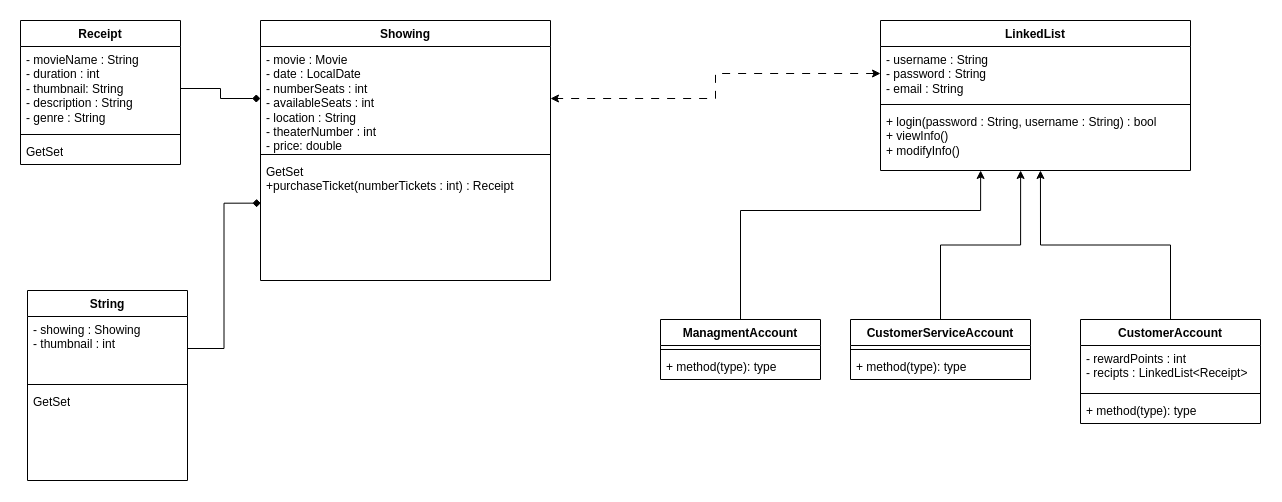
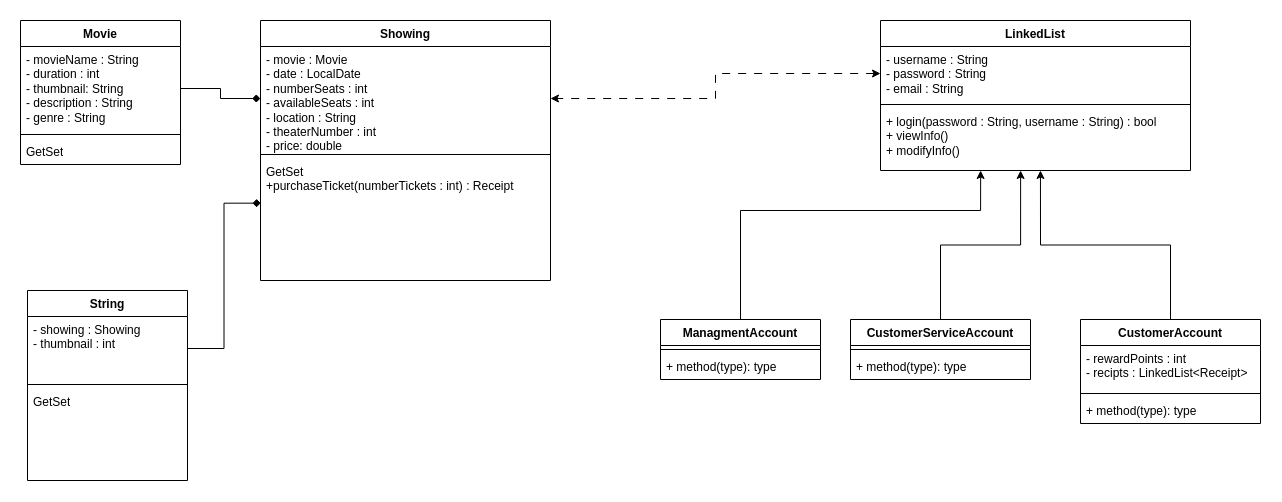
  <mxCell id="0" />
  <mxCell id="1" parent="0" />
  <mxCell id="2" value="LinkedList" style="swimlane;fontStyle=1;align=center;verticalAlign=top;childLayout=stackLayout;horizontal=1;startSize=26;horizontalStack=0;resizeParent=1;resizeParentMax=0;resizeLast=0;collapsible=1;marginBottom=0;whiteSpace=wrap;html=1;" parent="1" vertex="1"><mxGeometry x="880" y="20" width="310" height="150" as="geometry" /></mxCell>
  <mxCell id="3" value="- username : String&lt;div&gt;- password : String&lt;/div&gt;&lt;div&gt;- email : String&lt;/div&gt;" style="text;strokeColor=none;fillColor=none;align=left;verticalAlign=top;spacingLeft=4;spacingRight=4;overflow=hidden;rotatable=0;points=[[0,0.5],[1,0.5]];portConstraint=eastwest;whiteSpace=wrap;html=1;" parent="2" vertex="1"><mxGeometry y="26" width="310" height="54" as="geometry" /></mxCell>
  <mxCell id="4" value="" style="line;strokeWidth=1;fillColor=none;align=left;verticalAlign=middle;spacingTop=-1;spacingLeft=3;spacingRight=3;rotatable=0;labelPosition=right;points=[];portConstraint=eastwest;strokeColor=inherit;" parent="2" vertex="1"><mxGeometry y="80" width="310" height="8" as="geometry" /></mxCell>
  <mxCell id="5" value="+ login(password : String, username : String) : bool&lt;div&gt;+ viewInfo()&lt;/div&gt;&lt;div&gt;+ modifyInfo()&lt;/div&gt;" style="text;strokeColor=none;fillColor=none;align=left;verticalAlign=top;spacingLeft=4;spacingRight=4;overflow=hidden;rotatable=0;points=[[0,0.5],[1,0.5]];portConstraint=eastwest;whiteSpace=wrap;html=1;" parent="2" vertex="1"><mxGeometry y="88" width="310" height="62" as="geometry" /></mxCell>
  <mxCell id="6" value="CustomerAccount" style="swimlane;fontStyle=1;align=center;verticalAlign=top;childLayout=stackLayout;horizontal=1;startSize=26;horizontalStack=0;resizeParent=1;resizeParentMax=0;resizeLast=0;collapsible=1;marginBottom=0;whiteSpace=wrap;html=1;" parent="1" vertex="1"><mxGeometry x="1080" y="319" width="180" height="104" as="geometry" /></mxCell>
  <mxCell id="7" value="- rewardPoints : int&lt;div&gt;- recipts : LinkedList&amp;lt;Receipt&amp;gt;&lt;/div&gt;" style="text;strokeColor=none;fillColor=none;align=left;verticalAlign=top;spacingLeft=4;spacingRight=4;overflow=hidden;rotatable=0;points=[[0,0.5],[1,0.5]];portConstraint=eastwest;whiteSpace=wrap;html=1;" parent="6" vertex="1"><mxGeometry y="26" width="180" height="44" as="geometry" /></mxCell>
  <mxCell id="8" value="" style="line;strokeWidth=1;fillColor=none;align=left;verticalAlign=middle;spacingTop=-1;spacingLeft=3;spacingRight=3;rotatable=0;labelPosition=right;points=[];portConstraint=eastwest;strokeColor=inherit;" parent="6" vertex="1"><mxGeometry y="70" width="180" height="8" as="geometry" /></mxCell>
  <mxCell id="9" value="+ method(type): type" style="text;strokeColor=none;fillColor=none;align=left;verticalAlign=top;spacingLeft=4;spacingRight=4;overflow=hidden;rotatable=0;points=[[0,0.5],[1,0.5]];portConstraint=eastwest;whiteSpace=wrap;html=1;" parent="6" vertex="1"><mxGeometry y="78" width="180" height="26" as="geometry" /></mxCell>
  <mxCell id="10" value="CustomerServiceAccount" style="swimlane;fontStyle=1;align=center;verticalAlign=top;childLayout=stackLayout;horizontal=1;startSize=26;horizontalStack=0;resizeParent=1;resizeParentMax=0;resizeLast=0;collapsible=1;marginBottom=0;whiteSpace=wrap;html=1;" parent="1" vertex="1"><mxGeometry x="850" y="319" width="180" height="60" as="geometry" /></mxCell>
  <mxCell id="11" value="" style="line;strokeWidth=1;fillColor=none;align=left;verticalAlign=middle;spacingTop=-1;spacingLeft=3;spacingRight=3;rotatable=0;labelPosition=right;points=[];portConstraint=eastwest;strokeColor=inherit;" parent="10" vertex="1"><mxGeometry y="26" width="180" height="8" as="geometry" /></mxCell>
  <mxCell id="12" value="+ method(type): type" style="text;strokeColor=none;fillColor=none;align=left;verticalAlign=top;spacingLeft=4;spacingRight=4;overflow=hidden;rotatable=0;points=[[0,0.5],[1,0.5]];portConstraint=eastwest;whiteSpace=wrap;html=1;" parent="10" vertex="1"><mxGeometry y="34" width="180" height="26" as="geometry" /></mxCell>
  <mxCell id="13" value="ManagmentAccount" style="swimlane;fontStyle=1;align=center;verticalAlign=top;childLayout=stackLayout;horizontal=1;startSize=26;horizontalStack=0;resizeParent=1;resizeParentMax=0;resizeLast=0;collapsible=1;marginBottom=0;whiteSpace=wrap;html=1;" parent="1" vertex="1"><mxGeometry x="660" y="319" width="160" height="60" as="geometry" /></mxCell>
  <mxCell id="14" value="" style="line;strokeWidth=1;fillColor=none;align=left;verticalAlign=middle;spacingTop=-1;spacingLeft=3;spacingRight=3;rotatable=0;labelPosition=right;points=[];portConstraint=eastwest;strokeColor=inherit;" parent="13" vertex="1"><mxGeometry y="26" width="160" height="8" as="geometry" /></mxCell>
  <mxCell id="15" value="+ method(type): type" style="text;strokeColor=none;fillColor=none;align=left;verticalAlign=top;spacingLeft=4;spacingRight=4;overflow=hidden;rotatable=0;points=[[0,0.5],[1,0.5]];portConstraint=eastwest;whiteSpace=wrap;html=1;" parent="13" vertex="1"><mxGeometry y="34" width="160" height="26" as="geometry" /></mxCell>
  <mxCell id="16" value="Showing" style="swimlane;fontStyle=1;align=center;verticalAlign=top;childLayout=stackLayout;horizontal=1;startSize=26;horizontalStack=0;resizeParent=1;resizeParentMax=0;resizeLast=0;collapsible=1;marginBottom=0;whiteSpace=wrap;html=1;" parent="1" vertex="1"><mxGeometry x="260" y="20" width="290" height="260" as="geometry" /></mxCell>
  <mxCell id="17" value="- movie : Movie&lt;div&gt;- date : LocalDate&lt;/div&gt;&lt;div&gt;- numberSeats : int&lt;/div&gt;&lt;div&gt;- availableSeats : int&lt;/div&gt;&lt;div&gt;- location : String&lt;/div&gt;&lt;div&gt;- theaterNumber : int&lt;/div&gt;&lt;div&gt;- price: double&lt;/div&gt;" style="text;strokeColor=none;fillColor=none;align=left;verticalAlign=top;spacingLeft=4;spacingRight=4;overflow=hidden;rotatable=0;points=[[0,0.5],[1,0.5]];portConstraint=eastwest;whiteSpace=wrap;html=1;" parent="16" vertex="1"><mxGeometry y="26" width="290" height="104" as="geometry" /></mxCell>
  <mxCell id="18" value="" style="line;strokeWidth=1;fillColor=none;align=left;verticalAlign=middle;spacingTop=-1;spacingLeft=3;spacingRight=3;rotatable=0;labelPosition=right;points=[];portConstraint=eastwest;strokeColor=inherit;" parent="16" vertex="1"><mxGeometry y="130" width="290" height="8" as="geometry" /></mxCell>
  <mxCell id="19" value="GetSet&lt;div&gt;+purchaseTicket(numberTickets : int) : Receipt&lt;/div&gt;&lt;div&gt;&lt;br&gt;&lt;/div&gt;" style="text;strokeColor=none;fillColor=none;align=left;verticalAlign=top;spacingLeft=4;spacingRight=4;overflow=hidden;rotatable=0;points=[[0,0.5],[1,0.5]];portConstraint=eastwest;whiteSpace=wrap;html=1;" parent="16" vertex="1"><mxGeometry y="138" width="290" height="122" as="geometry" /></mxCell>
- <mxCell id="20" value="Receipt" style="swimlane;fontStyle=1;align=center;verticalAlign=top;childLayout=stackLayout;horizontal=1;startSize=26;horizontalStack=0;resizeParent=1;resizeParentMax=0;resizeLast=0;collapsible=1;marginBottom=0;whiteSpace=wrap;html=1;" parent="1" vertex="1"><mxGeometry x="20" y="20" width="160" height="144" as="geometry" /></mxCell>
+ <mxCell id="20" value="Movie" style="swimlane;fontStyle=1;align=center;verticalAlign=top;childLayout=stackLayout;horizontal=1;startSize=26;horizontalStack=0;resizeParent=1;resizeParentMax=0;resizeLast=0;collapsible=1;marginBottom=0;whiteSpace=wrap;html=1;" parent="1" vertex="1"><mxGeometry x="20" y="20" width="160" height="144" as="geometry" /></mxCell>
  <mxCell id="21" value="- movieName : String&lt;div&gt;- duration : int&lt;/div&gt;&lt;div&gt;- thumbnail: String&lt;/div&gt;&lt;div&gt;- description : String&lt;/div&gt;&lt;div&gt;- genre : String&lt;/div&gt;&lt;div&gt;&lt;br&gt;&lt;/div&gt;&lt;div&gt;&lt;br&gt;&lt;/div&gt;" style="text;strokeColor=none;fillColor=none;align=left;verticalAlign=top;spacingLeft=4;spacingRight=4;overflow=hidden;rotatable=0;points=[[0,0.5],[1,0.5]];portConstraint=eastwest;whiteSpace=wrap;html=1;" parent="20" vertex="1"><mxGeometry y="26" width="160" height="84" as="geometry" /></mxCell>
  <mxCell id="22" value="" style="line;strokeWidth=1;fillColor=none;align=left;verticalAlign=middle;spacingTop=-1;spacingLeft=3;spacingRight=3;rotatable=0;labelPosition=right;points=[];portConstraint=eastwest;strokeColor=inherit;" parent="20" vertex="1"><mxGeometry y="110" width="160" height="8" as="geometry" /></mxCell>
  <mxCell id="23" value="GetSet" style="text;strokeColor=none;fillColor=none;align=left;verticalAlign=top;spacingLeft=4;spacingRight=4;overflow=hidden;rotatable=0;points=[[0,0.5],[1,0.5]];portConstraint=eastwest;whiteSpace=wrap;html=1;" parent="20" vertex="1"><mxGeometry y="118" width="160" height="26" as="geometry" /></mxCell>
  <mxCell id="24" style="edgeStyle=orthogonalEdgeStyle;rounded=0;orthogonalLoop=1;jettySize=auto;html=1;entryX=0;entryY=0.5;entryDx=0;entryDy=0;endArrow=diamond;endFill=1;" parent="1" source="21" target="17" edge="1"><mxGeometry relative="1" as="geometry" /></mxCell>
  <mxCell id="25" value="String" style="swimlane;fontStyle=1;align=center;verticalAlign=top;childLayout=stackLayout;horizontal=1;startSize=26;horizontalStack=0;resizeParent=1;resizeParentMax=0;resizeLast=0;collapsible=1;marginBottom=0;whiteSpace=wrap;html=1;" vertex="1" parent="1"><mxGeometry x="27" y="290" width="160" height="190" as="geometry" /></mxCell>
  <mxCell id="26" value="- showing : Showing&lt;div&gt;- thumbnail : int&lt;/div&gt;" style="text;strokeColor=none;fillColor=none;align=left;verticalAlign=top;spacingLeft=4;spacingRight=4;overflow=hidden;rotatable=0;points=[[0,0.5],[1,0.5]];portConstraint=eastwest;whiteSpace=wrap;html=1;" vertex="1" parent="25"><mxGeometry y="26" width="160" height="64" as="geometry" /></mxCell>
  <mxCell id="27" value="" style="line;strokeWidth=1;fillColor=none;align=left;verticalAlign=middle;spacingTop=-1;spacingLeft=3;spacingRight=3;rotatable=0;labelPosition=right;points=[];portConstraint=eastwest;strokeColor=inherit;" vertex="1" parent="25"><mxGeometry y="90" width="160" height="8" as="geometry" /></mxCell>
  <mxCell id="28" value="GetSet" style="text;strokeColor=none;fillColor=none;align=left;verticalAlign=top;spacingLeft=4;spacingRight=4;overflow=hidden;rotatable=0;points=[[0,0.5],[1,0.5]];portConstraint=eastwest;whiteSpace=wrap;html=1;" vertex="1" parent="25"><mxGeometry y="98" width="160" height="92" as="geometry" /></mxCell>
  <mxCell id="29" style="edgeStyle=orthogonalEdgeStyle;rounded=0;orthogonalLoop=1;jettySize=auto;html=1;entryX=0.001;entryY=0.366;entryDx=0;entryDy=0;entryPerimeter=0;endArrow=diamond;endFill=1;" edge="1" parent="1" source="26" target="19"><mxGeometry relative="1" as="geometry" /></mxCell>
  <mxCell id="30" style="edgeStyle=orthogonalEdgeStyle;rounded=0;orthogonalLoop=1;jettySize=auto;html=1;entryX=0.516;entryY=1;entryDx=0;entryDy=0;entryPerimeter=0;" edge="1" parent="1" source="6" target="5"><mxGeometry relative="1" as="geometry" /></mxCell>
  <mxCell id="31" style="edgeStyle=orthogonalEdgeStyle;rounded=0;orthogonalLoop=1;jettySize=auto;html=1;entryX=0.452;entryY=1;entryDx=0;entryDy=0;entryPerimeter=0;" edge="1" parent="1" source="10" target="5"><mxGeometry relative="1" as="geometry" /></mxCell>
  <mxCell id="32" style="edgeStyle=orthogonalEdgeStyle;rounded=0;orthogonalLoop=1;jettySize=auto;html=1;entryX=0.323;entryY=1;entryDx=0;entryDy=0;entryPerimeter=0;" edge="1" parent="1" source="13" target="5"><mxGeometry relative="1" as="geometry"><Array as="points"><mxPoint x="740" y="210" /><mxPoint x="980" y="210" /></Array></mxGeometry></mxCell>
  <mxCell id="33" style="edgeStyle=orthogonalEdgeStyle;rounded=0;orthogonalLoop=1;jettySize=auto;html=1;dashed=1;dashPattern=8 8;startArrow=classic;startFill=1;" edge="1" parent="1" source="3" target="17"><mxGeometry relative="1" as="geometry" /></mxCell>
